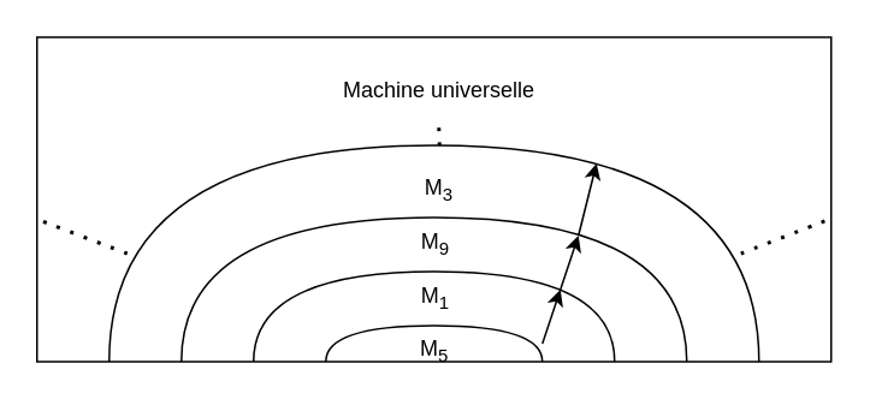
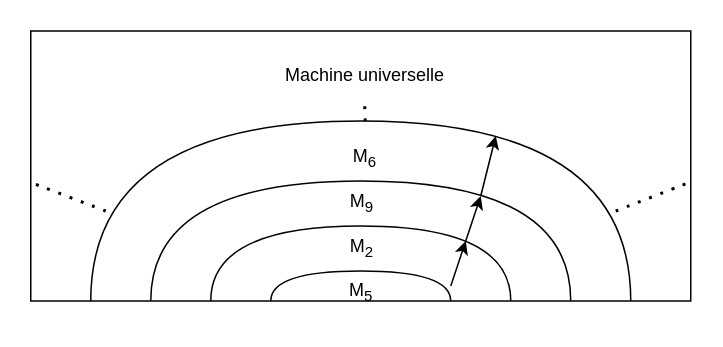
  <mxCell id="0" />
  <mxCell id="1" parent="0" />
  <mxCell id="2" value="" style="rounded=0;whiteSpace=wrap;html=1;" vertex="1" parent="1"><mxGeometry x="20" y="20" width="440" height="180" as="geometry" /></mxCell>
  <mxCell id="3" value="Machine universelle" style="text;html=1;strokeColor=none;fillColor=none;align=center;verticalAlign=middle;whiteSpace=wrap;rounded=0;" vertex="1" parent="1"><mxGeometry x="182.5" y="35" width="120" height="30" as="geometry" /></mxCell>
  <mxCell id="4" value="M&lt;sub&gt;5&lt;/sub&gt;" style="text;html=1;strokeColor=none;fillColor=none;align=center;verticalAlign=middle;whiteSpace=wrap;rounded=0;" vertex="1" parent="1"><mxGeometry x="221" y="179" width="39" height="30" as="geometry" /></mxCell>
- <mxCell id="5" value="M&lt;sub&gt;1&lt;/sub&gt;" style="text;html=1;strokeColor=none;fillColor=none;align=center;verticalAlign=middle;whiteSpace=wrap;rounded=0;" vertex="1" parent="1"><mxGeometry x="221" y="150" width="39.5" height="30" as="geometry" /></mxCell>
+ <mxCell id="5" value="M&lt;sub&gt;2&lt;/sub&gt;" style="text;html=1;strokeColor=none;fillColor=none;align=center;verticalAlign=middle;whiteSpace=wrap;rounded=0;" vertex="1" parent="1"><mxGeometry x="221" y="150" width="39.5" height="30" as="geometry" /></mxCell>
  <mxCell id="6" value="M&lt;sub&gt;9&lt;/sub&gt;" style="text;html=1;strokeColor=none;fillColor=none;align=center;verticalAlign=middle;whiteSpace=wrap;rounded=0;" vertex="1" parent="1"><mxGeometry x="220.5" y="120" width="39.5" height="30" as="geometry" /></mxCell>
- <mxCell id="7" value="M&lt;sub&gt;3&lt;/sub&gt;" style="text;html=1;strokeColor=none;fillColor=none;align=center;verticalAlign=middle;whiteSpace=wrap;rounded=0;" vertex="1" parent="1"><mxGeometry x="224.5" y="90" width="36" height="30" as="geometry" /></mxCell>
+ <mxCell id="7" value="M&lt;sub&gt;6&lt;/sub&gt;" style="text;html=1;strokeColor=none;fillColor=none;align=center;verticalAlign=middle;whiteSpace=wrap;rounded=0;" vertex="1" parent="1"><mxGeometry x="224.5" y="90" width="36" height="30" as="geometry" /></mxCell>
  <mxCell id="8" value="" style="endArrow=none;html=1;rounded=0;curved=1;edgeStyle=orthogonalEdgeStyle;" edge="1" parent="1"><mxGeometry width="50" height="50" relative="1" as="geometry"><mxPoint x="180" y="200" as="sourcePoint" /><mxPoint x="300" y="200" as="targetPoint" /><Array as="points"><mxPoint x="180" y="180" /><mxPoint x="300" y="180" /></Array></mxGeometry></mxCell>
  <mxCell id="9" value="" style="endArrow=none;html=1;rounded=0;curved=1;edgeStyle=orthogonalEdgeStyle;" edge="1" parent="1"><mxGeometry width="50" height="50" relative="1" as="geometry"><mxPoint x="140" y="200" as="sourcePoint" /><mxPoint x="340" y="200" as="targetPoint" /><Array as="points"><mxPoint x="140" y="150" /><mxPoint x="340" y="150" /></Array></mxGeometry></mxCell>
  <mxCell id="10" value="" style="endArrow=none;html=1;rounded=0;curved=1;edgeStyle=orthogonalEdgeStyle;" edge="1" parent="1"><mxGeometry width="50" height="50" relative="1" as="geometry"><mxPoint x="100" y="200" as="sourcePoint" /><mxPoint x="380" y="200" as="targetPoint" /><Array as="points"><mxPoint x="100" y="120" /><mxPoint x="380" y="120" /></Array></mxGeometry></mxCell>
  <mxCell id="11" value="" style="endArrow=none;html=1;rounded=0;curved=1;edgeStyle=orthogonalEdgeStyle;" edge="1" parent="1"><mxGeometry width="50" height="50" relative="1" as="geometry"><mxPoint x="60" y="200" as="sourcePoint" /><mxPoint x="420" y="200" as="targetPoint" /><Array as="points"><mxPoint x="60" y="80" /><mxPoint x="420" y="80" /></Array></mxGeometry></mxCell>
  <mxCell id="12" value="" style="endArrow=none;dashed=1;html=1;dashPattern=1 3;strokeWidth=2;rounded=0;curved=1;entryX=0.5;entryY=1;entryDx=0;entryDy=0;" edge="1" parent="1" target="3"><mxGeometry width="50" height="50" relative="1" as="geometry"><mxPoint x="243" y="80" as="sourcePoint" /><mxPoint x="270" y="150" as="targetPoint" /></mxGeometry></mxCell>
  <mxCell id="13" value="" style="endArrow=none;dashed=1;html=1;dashPattern=1 3;strokeWidth=2;rounded=0;curved=1;entryX=1.003;entryY=0.556;entryDx=0;entryDy=0;entryPerimeter=0;" edge="1" parent="1" target="2"><mxGeometry width="50" height="50" relative="1" as="geometry"><mxPoint x="410" y="140" as="sourcePoint" /><mxPoint x="270" y="150" as="targetPoint" /></mxGeometry></mxCell>
  <mxCell id="14" value="" style="endArrow=none;dashed=1;html=1;dashPattern=1 3;strokeWidth=2;rounded=0;curved=1;entryX=-0.001;entryY=0.56;entryDx=0;entryDy=0;entryPerimeter=0;" edge="1" parent="1" target="2"><mxGeometry width="50" height="50" relative="1" as="geometry"><mxPoint x="70" y="140" as="sourcePoint" /><mxPoint x="390" y="160" as="targetPoint" /></mxGeometry></mxCell>
  <mxCell id="15" value="" style="endArrow=classic;html=1;rounded=0;curved=1;" edge="1" parent="1"><mxGeometry width="50" height="50" relative="1" as="geometry"><mxPoint x="300" y="190" as="sourcePoint" /><mxPoint x="310" y="160" as="targetPoint" /></mxGeometry></mxCell>
  <mxCell id="16" value="" style="endArrow=classic;html=1;rounded=0;curved=1;" edge="1" parent="1"><mxGeometry width="50" height="50" relative="1" as="geometry"><mxPoint x="310" y="160" as="sourcePoint" /><mxPoint x="320" y="130" as="targetPoint" /></mxGeometry></mxCell>
  <mxCell id="17" value="" style="endArrow=classic;html=1;rounded=0;curved=1;" edge="1" parent="1"><mxGeometry width="50" height="50" relative="1" as="geometry"><mxPoint x="320" y="130" as="sourcePoint" /><mxPoint x="330" y="90" as="targetPoint" /></mxGeometry></mxCell>
